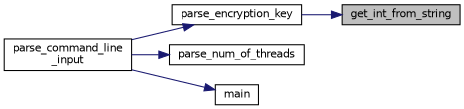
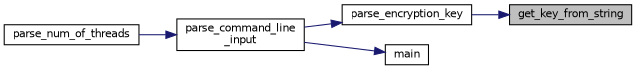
  digraph {
    rankdir=RL
    node [color=black fillcolor=white fontname=Helvetica fontsize=10 shape=record style=filled]
    edge [color=midnightblue dir=back fontname=Helvetica fontsize=10 labelfontname=Helvetica labelfontsize=10 style=solid]
-   n1 [fillcolor=grey75 fontcolor=black height=0.2 label=get_int_from_string width=0.4]
+   n1 [fillcolor=grey75 fontcolor=black height=0.2 label=get_key_from_string width=0.4]
    n2 [height=0.2 label=parse_encryption_key width=0.4]
    n3 [height=0.2 label="parse_command_line\l_input" width=0.4]
    n4 [height=0.2 label=parse_num_of_threads width=0.4]
    n5 [height=0.2 label=main width=0.4]
    n1 -> n2
    n2 -> n3
-   n4 -> n3
+   n3 -> n4
    n5 -> n3
  }
